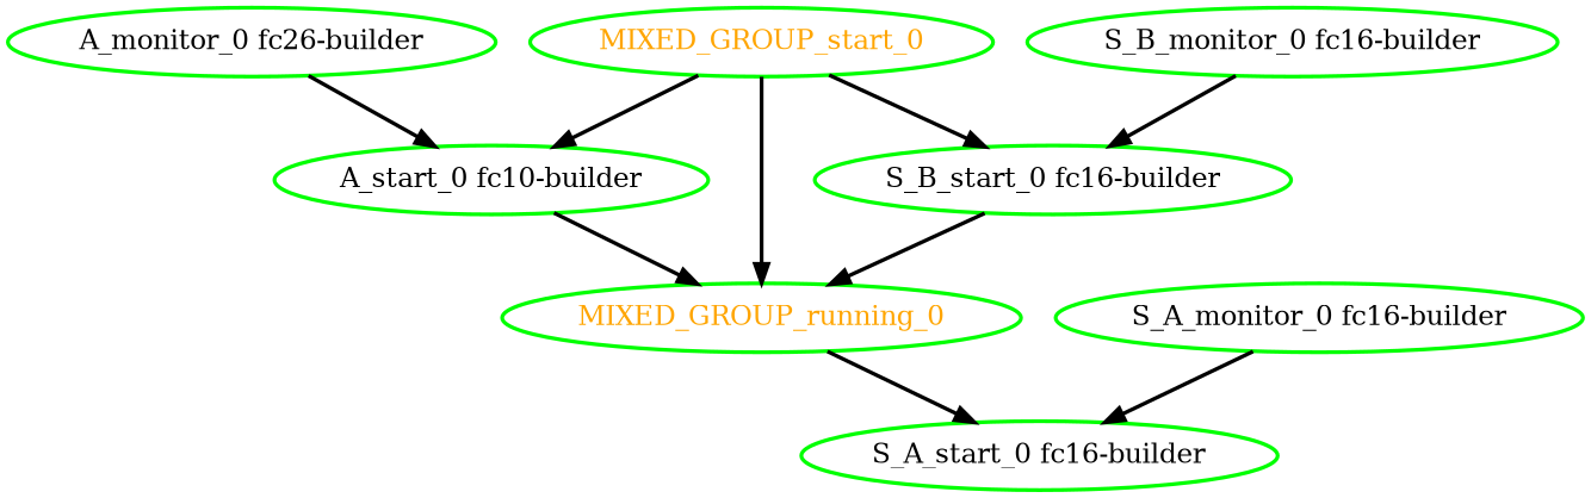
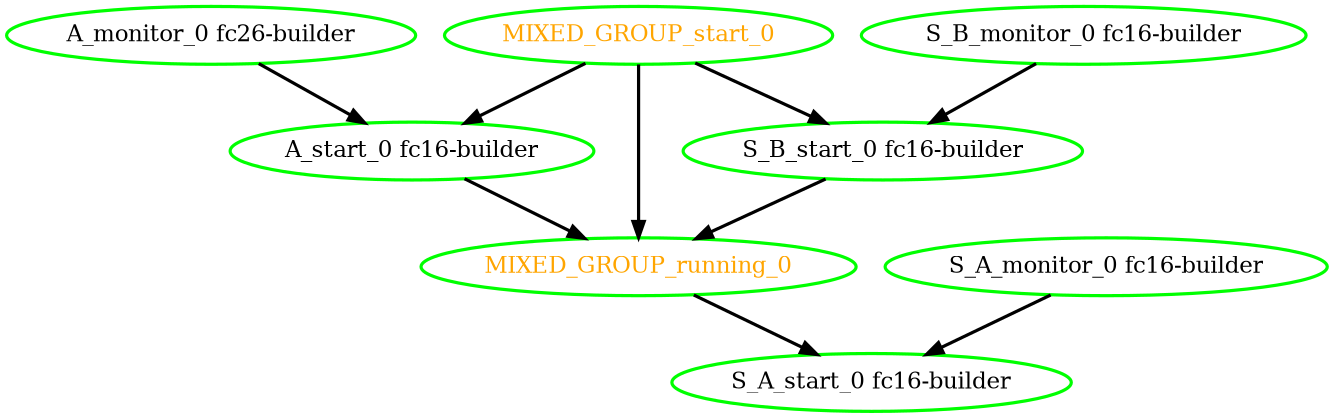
  digraph {
    node [color=green fontcolor=black style=bold]
    edge [style=bold]
    n1 [label="A_monitor_0 fc26-builder"]
-   "A_start_0 fc16-builder" [label="A_start_0 fc10-builder"]
+   "A_start_0 fc16-builder"
    MIXED_GROUP_running_0 [fontcolor=orange]
    "S_A_start_0 fc16-builder"
    "S_B_start_0 fc16-builder"
    MIXED_GROUP_start_0 [fontcolor=orange]
    "S_A_monitor_0 fc16-builder"
    "S_B_monitor_0 fc16-builder"
    n1 -> "A_start_0 fc16-builder"
    "A_start_0 fc16-builder" -> MIXED_GROUP_running_0
    MIXED_GROUP_running_0 -> "S_A_start_0 fc16-builder"
    "S_B_start_0 fc16-builder" -> MIXED_GROUP_running_0
    MIXED_GROUP_start_0 -> "A_start_0 fc16-builder"
    MIXED_GROUP_start_0 -> MIXED_GROUP_running_0
    MIXED_GROUP_start_0 -> "S_B_start_0 fc16-builder"
    "S_A_monitor_0 fc16-builder" -> "S_A_start_0 fc16-builder"
    "S_B_monitor_0 fc16-builder" -> "S_B_start_0 fc16-builder"
  }
